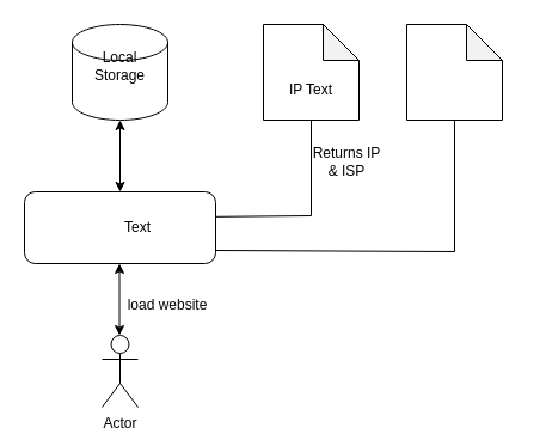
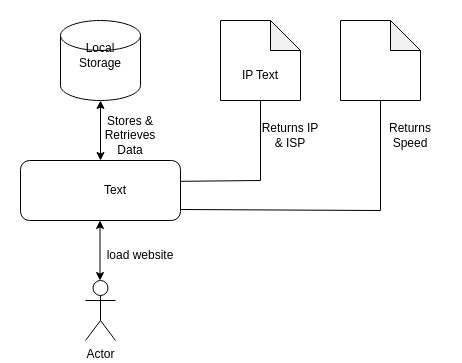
  <mxCell id="0" />
  <mxCell id="1" parent="0" />
  <mxCell id="2" value="" style="rounded=1;whiteSpace=wrap;html=1;" vertex="1" parent="1"><mxGeometry x="20" y="160" width="160" height="60" as="geometry" /></mxCell>
  <mxCell id="3" value="Actor" style="shape=umlActor;verticalLabelPosition=bottom;verticalAlign=top;html=1;outlineConnect=0;" vertex="1" parent="1"><mxGeometry x="85" y="280" width="30" height="60" as="geometry" /></mxCell>
  <mxCell id="4" value="" style="shape=note;whiteSpace=wrap;html=1;backgroundOutline=1;darkOpacity=0.05;" vertex="1" parent="1"><mxGeometry x="220" y="20" width="80" height="80" as="geometry" /></mxCell>
  <mxCell id="5" value="" style="shape=note;whiteSpace=wrap;html=1;backgroundOutline=1;darkOpacity=0.05;" vertex="1" parent="1"><mxGeometry x="340" y="20" width="80" height="80" as="geometry" /></mxCell>
  <mxCell id="6" value="" style="shape=cylinder3;whiteSpace=wrap;html=1;boundedLbl=1;backgroundOutline=1;size=15;" vertex="1" parent="1"><mxGeometry x="60" y="20" width="80" height="80" as="geometry" /></mxCell>
  <mxCell id="7" value="" style="endArrow=classic;startArrow=classic;html=1;rounded=0;exitX=0.5;exitY=0;exitDx=0;exitDy=0;entryX=0.5;entryY=1;entryDx=0;entryDy=0;entryPerimeter=0;" edge="1" parent="1" source="2" target="6"><mxGeometry width="50" height="50" relative="1" as="geometry"><mxPoint x="210" y="150" as="sourcePoint" /><mxPoint x="260" y="100" as="targetPoint" /></mxGeometry></mxCell>
  <mxCell id="8" value="" style="endArrow=classic;startArrow=classic;html=1;rounded=0;exitX=0.5;exitY=0;exitDx=0;exitDy=0;entryX=0.5;entryY=1;entryDx=0;entryDy=0;entryPerimeter=0;" edge="1" parent="1"><mxGeometry width="50" height="50" relative="1" as="geometry"><mxPoint x="99.5" y="280" as="sourcePoint" /><mxPoint x="99.5" y="220" as="targetPoint" /></mxGeometry></mxCell>
  <mxCell id="9" value="" style="endArrow=none;html=1;rounded=0;exitX=1.002;exitY=0.347;exitDx=0;exitDy=0;exitPerimeter=0;" edge="1" parent="1" source="2"><mxGeometry width="50" height="50" relative="1" as="geometry"><mxPoint x="210" y="150" as="sourcePoint" /><mxPoint x="260" y="100" as="targetPoint" /><Array as="points"><mxPoint x="260" y="180" /></Array></mxGeometry></mxCell>
  <mxCell id="10" value="" style="endArrow=none;html=1;rounded=0;entryX=0.5;entryY=1;entryDx=0;entryDy=0;entryPerimeter=0;" edge="1" parent="1" target="5"><mxGeometry width="50" height="50" relative="1" as="geometry"><mxPoint x="180" y="209" as="sourcePoint" /><mxPoint x="270" y="110" as="targetPoint" /><Array as="points"><mxPoint x="380" y="210" /></Array></mxGeometry></mxCell>
  <mxCell id="11" value="Local Storage" style="text;html=1;strokeColor=none;fillColor=none;align=center;verticalAlign=middle;whiteSpace=wrap;rounded=0;" vertex="1" parent="1"><mxGeometry x="70" y="40" width="60" height="30" as="geometry" /></mxCell>
  <mxCell id="12" value="Text" style="text;html=1;strokeColor=none;fillColor=none;align=center;verticalAlign=middle;whiteSpace=wrap;rounded=0;" vertex="1" parent="1"><mxGeometry x="85" y="175" width="60" height="30" as="geometry" /></mxCell>
  <mxCell id="13" value="IP Text" style="text;html=1;strokeColor=none;fillColor=none;align=center;verticalAlign=middle;whiteSpace=wrap;rounded=0;" vertex="1" parent="1"><mxGeometry x="230" y="60" width="60" height="30" as="geometry" /></mxCell>
+ <mxCell id="14" value="Returns Speed" style="text;html=1;strokeColor=none;fillColor=none;align=center;verticalAlign=middle;whiteSpace=wrap;rounded=0;" vertex="1" parent="1"><mxGeometry x="380" y="120" width="60" height="30" as="geometry" /></mxCell>
  <mxCell id="15" value="Returns IP &amp;amp; ISP" style="text;html=1;strokeColor=none;fillColor=none;align=center;verticalAlign=middle;whiteSpace=wrap;rounded=0;" vertex="1" parent="1"><mxGeometry x="260" y="120" width="60" height="30" as="geometry" /></mxCell>
+ <mxCell id="16" value="Stores &amp;amp; Retrieves Data" style="text;html=1;strokeColor=none;fillColor=none;align=center;verticalAlign=middle;whiteSpace=wrap;rounded=0;" vertex="1" parent="1"><mxGeometry x="100" y="120" width="60" height="30" as="geometry" /></mxCell>
  <mxCell id="17" value="load website" style="text;html=1;strokeColor=none;fillColor=none;align=center;verticalAlign=middle;whiteSpace=wrap;rounded=0;" vertex="1" parent="1"><mxGeometry x="90" y="240" width="100" height="30" as="geometry" /></mxCell>
